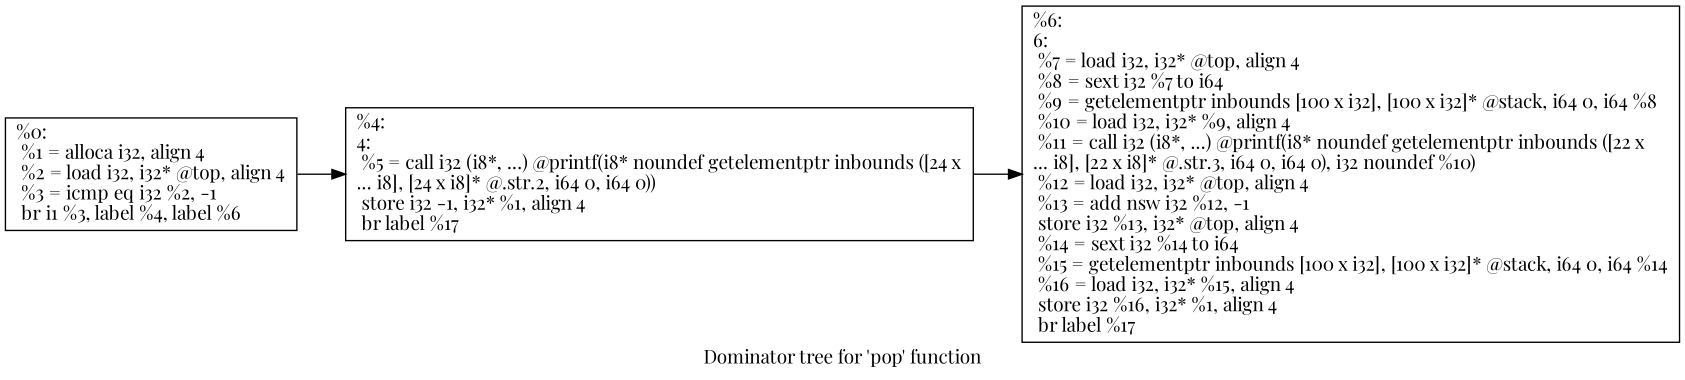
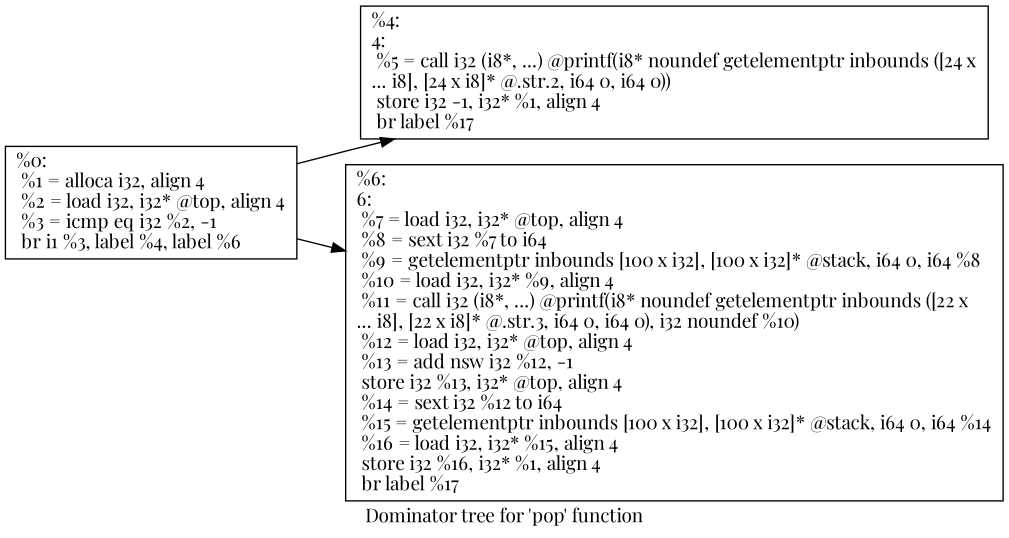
  digraph {
    fontname="Playfair Display"
    label="Dominator tree for 'pop' function"
    rankdir=LR
    node [fontname="Playfair Display" shape=record]
    edge [fontname="Playfair Display"]
    n1 [label="{%0:\l  %1 = alloca i32, align 4\l  %2 = load i32, i32* @top, align 4\l  %3 = icmp eq i32 %2, -1\l  br i1 %3, label %4, label %6\l}"]
    n2 [label="{%4:\l4:                                                \l  %5 = call i32 (i8*, ...) @printf(i8* noundef getelementptr inbounds ([24 x\l... i8], [24 x i8]* @.str.2, i64 0, i64 0))\l  store i32 -1, i32* %1, align 4\l  br label %17\l}"]
-   n3 [label="{%6:\l6:                                                \l  %7 = load i32, i32* @top, align 4\l  %8 = sext i32 %7 to i64\l  %9 = getelementptr inbounds [100 x i32], [100 x i32]* @stack, i64 0, i64 %8\l  %10 = load i32, i32* %9, align 4\l  %11 = call i32 (i8*, ...) @printf(i8* noundef getelementptr inbounds ([22 x\l... i8], [22 x i8]* @.str.3, i64 0, i64 0), i32 noundef %10)\l  %12 = load i32, i32* @top, align 4\l  %13 = add nsw i32 %12, -1\l  store i32 %13, i32* @top, align 4\l  %14 = sext i32 %14 to i64\l  %15 = getelementptr inbounds [100 x i32], [100 x i32]* @stack, i64 0, i64 %14\l  %16 = load i32, i32* %15, align 4\l  store i32 %16, i32* %1, align 4\l  br label %17\l}"]
+   n3 [label="{%6:\l6:                                                \l  %7 = load i32, i32* @top, align 4\l  %8 = sext i32 %7 to i64\l  %9 = getelementptr inbounds [100 x i32], [100 x i32]* @stack, i64 0, i64 %8\l  %10 = load i32, i32* %9, align 4\l  %11 = call i32 (i8*, ...) @printf(i8* noundef getelementptr inbounds ([22 x\l... i8], [22 x i8]* @.str.3, i64 0, i64 0), i32 noundef %10)\l  %12 = load i32, i32* @top, align 4\l  %13 = add nsw i32 %12, -1\l  store i32 %13, i32* @top, align 4\l  %14 = sext i32 %12 to i64\l  %15 = getelementptr inbounds [100 x i32], [100 x i32]* @stack, i64 0, i64 %14\l  %16 = load i32, i32* %15, align 4\l  store i32 %16, i32* %1, align 4\l  br label %17\l}"]
    n1 -> n2
-   n2 -> n3
+   n1 -> n3
  }
